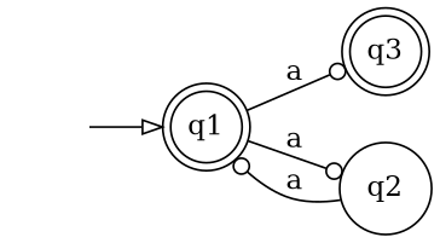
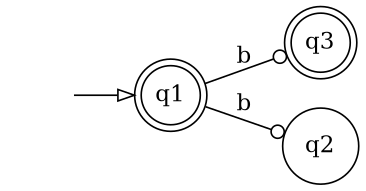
  digraph {
    rankdir=LR
    node [margin=0 shape=doublecircle]
    edge [arrowhead=odot]
    q1
    q3
    q2 [margin=0.1 shape=circle]
    " " [color=white margin=0.1 shape=circle width=0]
-   q1 -> q3 [label=a]
-   q1 -> q2 [label=a]
-   q2 -> q1 [label=a]
+   q1 -> q3 [label=b]
+   q1 -> q2 [label=b]
    " " -> q1 [arrowhead=onormal]
  }
